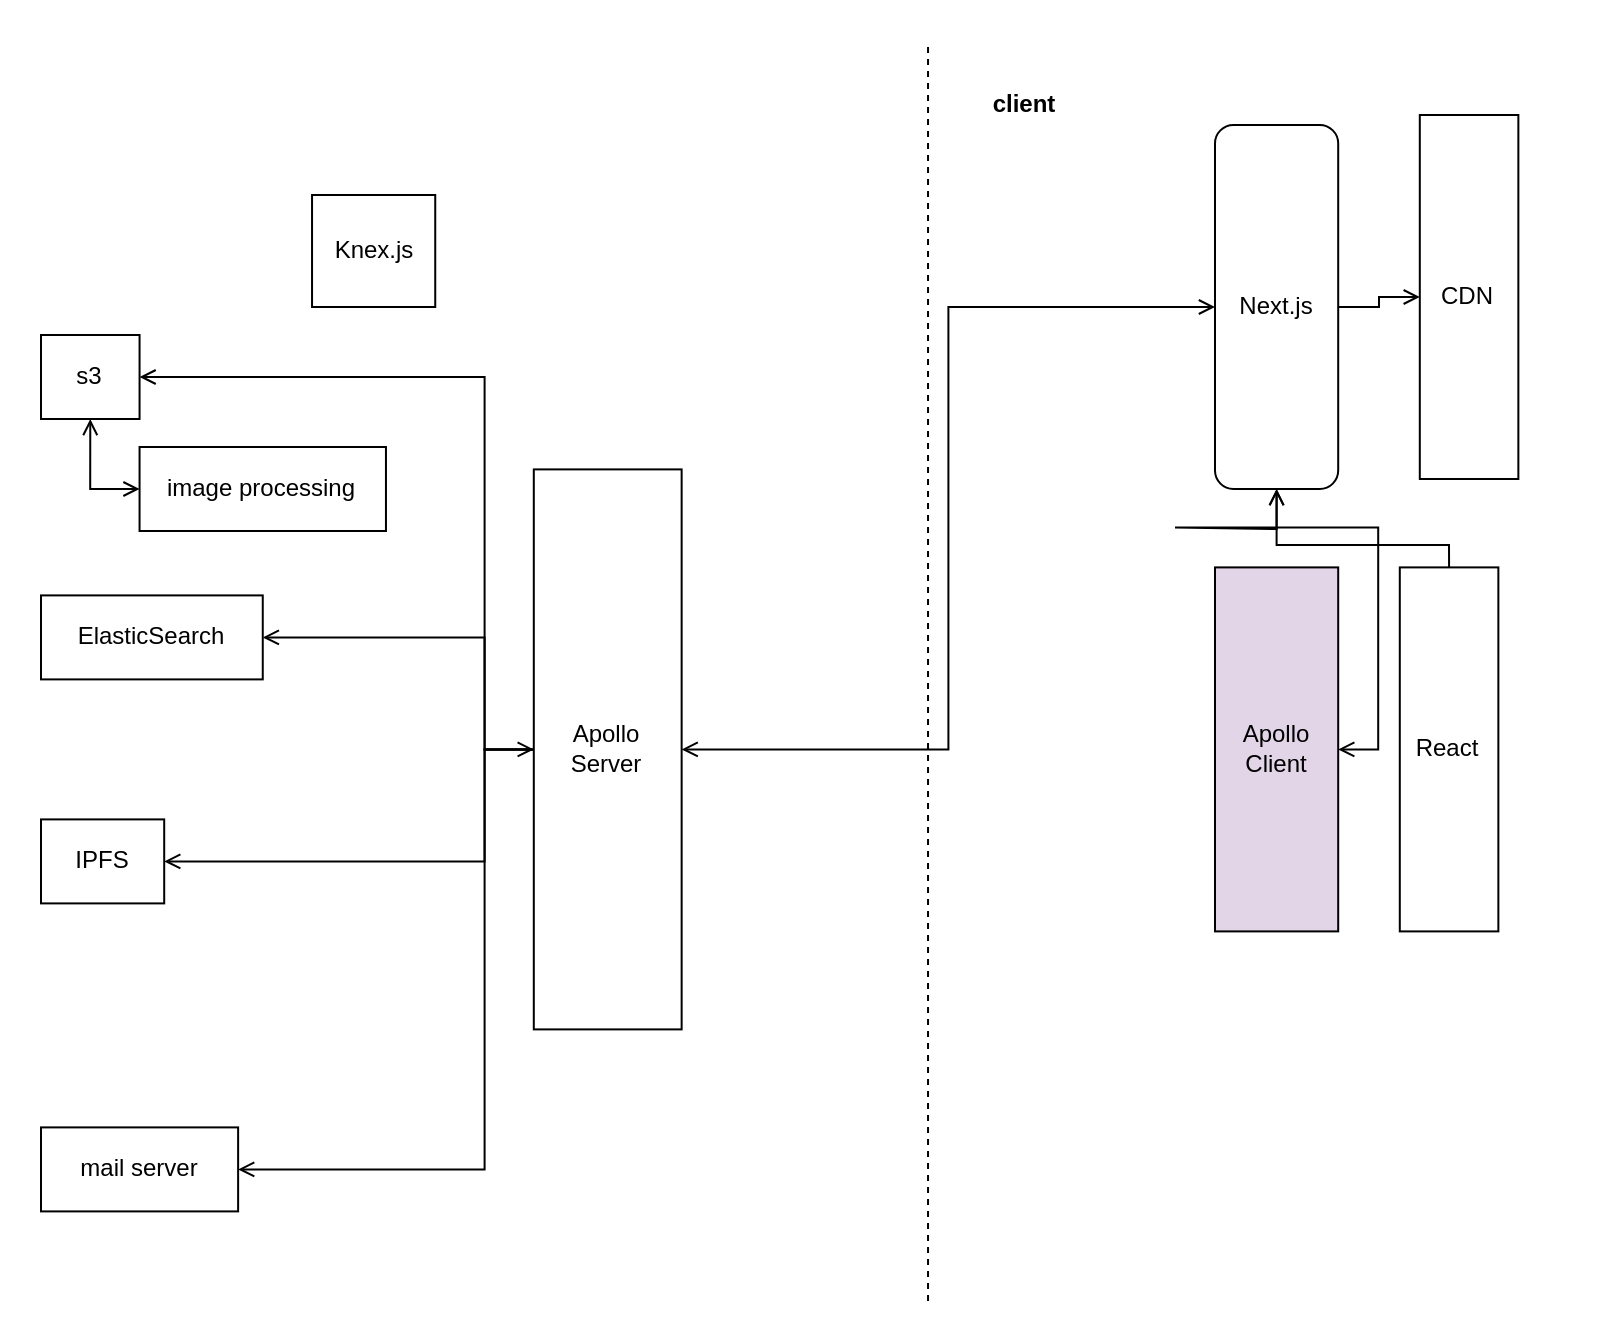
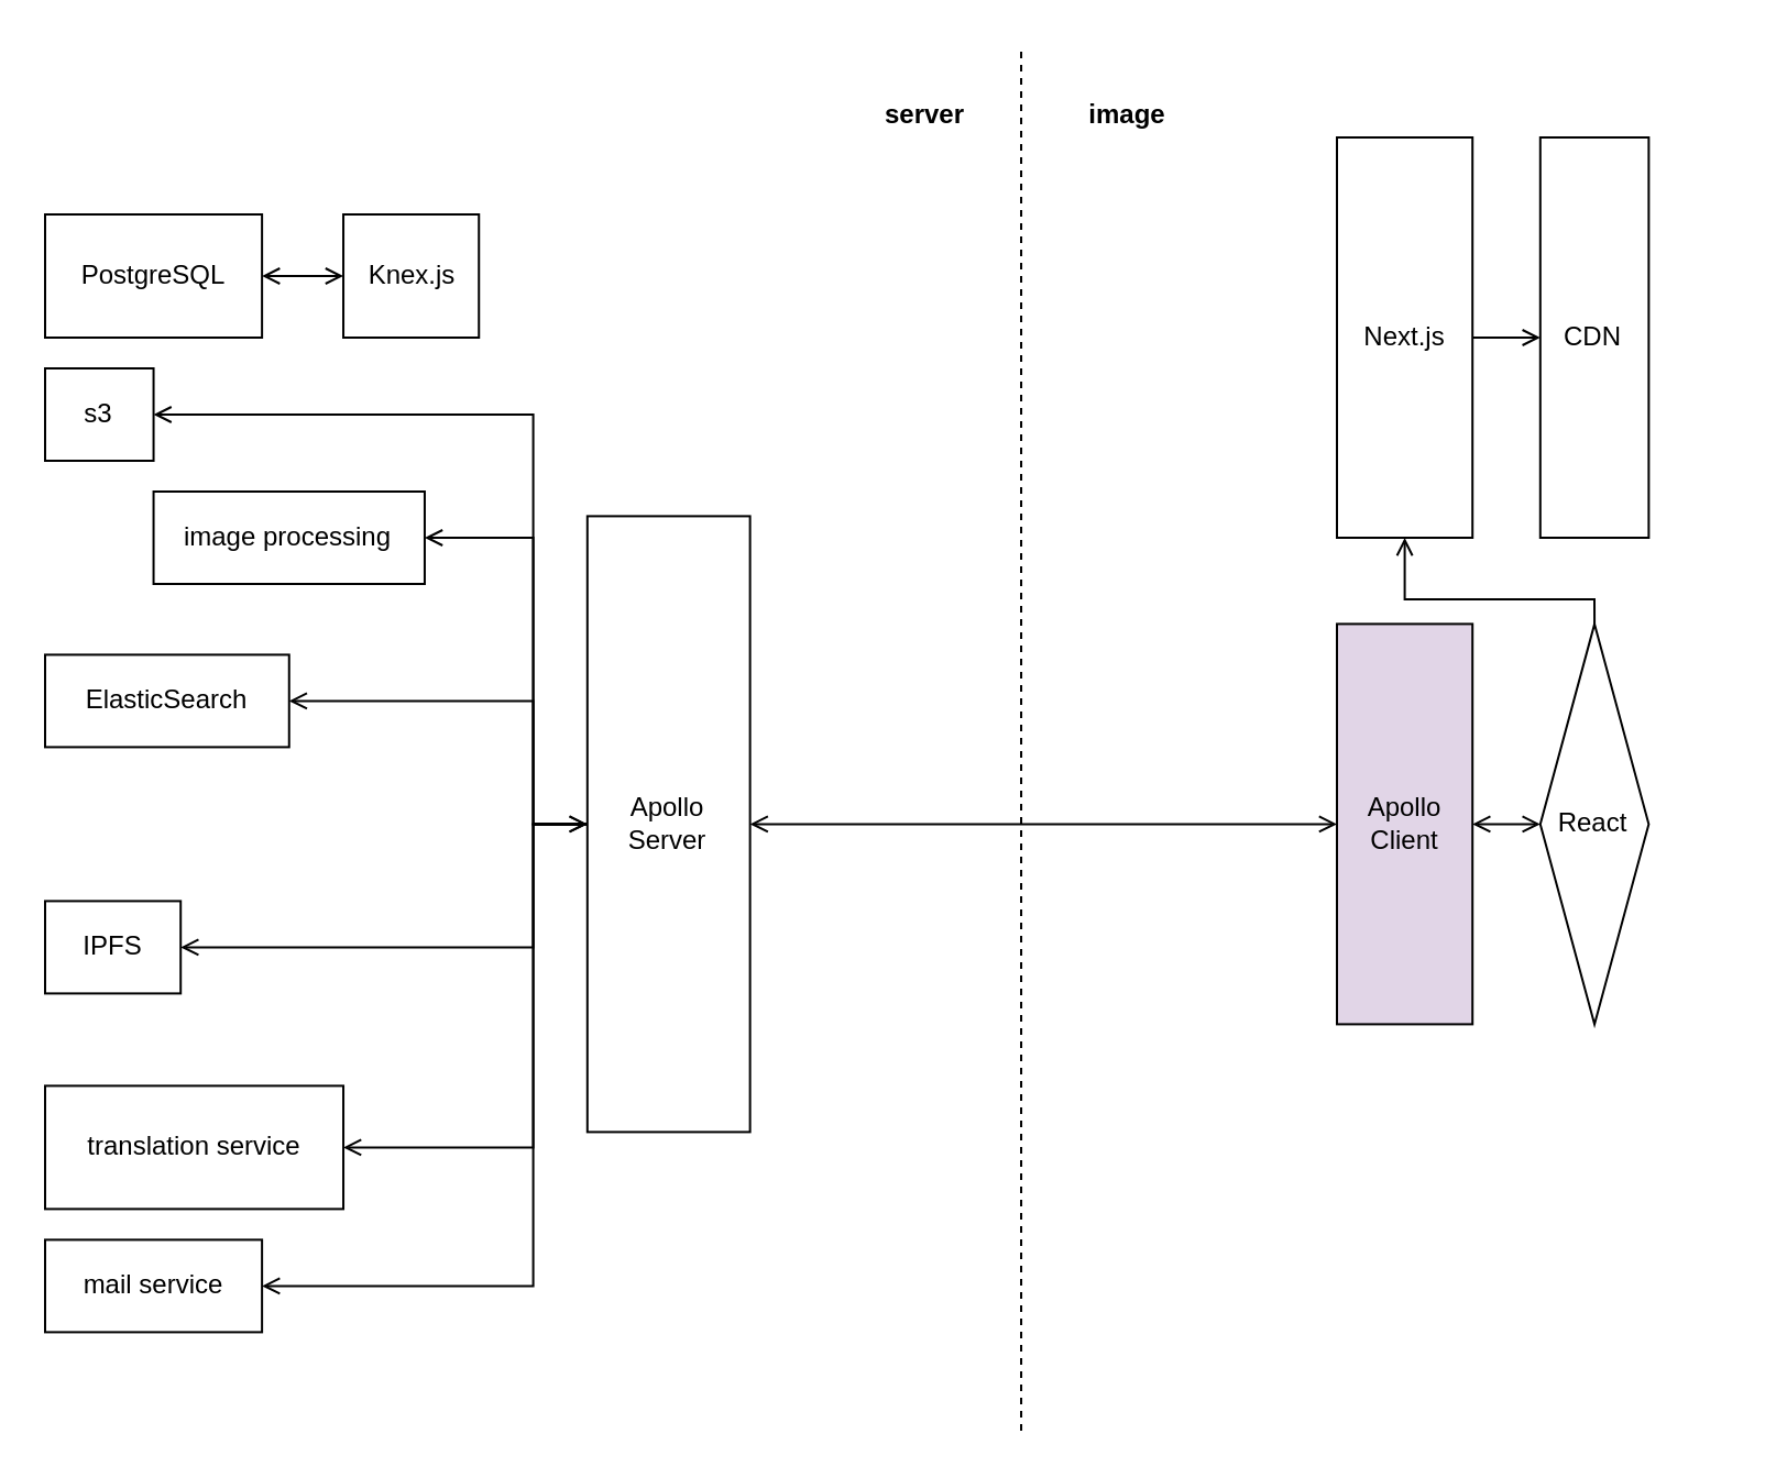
  <mxCell id="0" />
  <mxCell id="1" parent="0" />
  <mxCell id="2" value="" style="group" vertex="1" connectable="0" parent="1"><mxGeometry x="20" y="20" width="770" height="630" as="geometry" /></mxCell>
  <mxCell id="3" value="Apollo Server" style="rounded=0;whiteSpace=wrap;html=1;" vertex="1" parent="2"><mxGeometry x="246.4" y="214.2" width="73.92" height="280" as="geometry" /></mxCell>
+ <mxCell id="4" style="edgeStyle=orthogonalEdgeStyle;rounded=0;orthogonalLoop=1;jettySize=auto;html=1;entryX=0;entryY=0.5;entryDx=0;entryDy=0;startArrow=open;startFill=0;endArrow=none;endFill=0;" edge="1" parent="2" source="5" target="3"><mxGeometry relative="1" as="geometry"><Array as="points"><mxPoint x="221.76" y="501.2" /><mxPoint x="221.76" y="354.2" /></Array></mxGeometry></mxCell>
+ <mxCell id="5" value="translation service" style="rounded=0;whiteSpace=wrap;html=1;" vertex="1" parent="2"><mxGeometry y="473.2" width="135.52" height="56" as="geometry" /></mxCell>
+ <mxCell id="6" style="edgeStyle=orthogonalEdgeStyle;rounded=0;orthogonalLoop=1;jettySize=auto;html=1;exitX=1;exitY=0.5;exitDx=0;exitDy=0;entryX=0;entryY=0.5;entryDx=0;entryDy=0;startArrow=open;startFill=0;endArrow=open;endFill=0;" edge="1" parent="2" source="7" target="3"><mxGeometry relative="1" as="geometry"><Array as="points"><mxPoint x="221.76" y="224" /><mxPoint x="221.76" y="354.2" /></Array></mxGeometry></mxCell>
  <mxCell id="7" value="image processing" style="rounded=0;whiteSpace=wrap;html=1;" vertex="1" parent="2"><mxGeometry x="49.28" y="203" width="123.2" height="42" as="geometry" /></mxCell>
  <mxCell id="8" style="edgeStyle=orthogonalEdgeStyle;rounded=0;orthogonalLoop=1;jettySize=auto;html=1;entryX=0;entryY=0.5;entryDx=0;entryDy=0;startArrow=open;startFill=0;endArrow=none;endFill=0;" edge="1" parent="2" source="9" target="3"><mxGeometry relative="1" as="geometry"><Array as="points"><mxPoint x="221.76" y="298.2" /><mxPoint x="221.76" y="354.2" /></Array></mxGeometry></mxCell>
  <mxCell id="9" value="ElasticSearch" style="rounded=0;whiteSpace=wrap;html=1;" vertex="1" parent="2"><mxGeometry y="277.2" width="110.88" height="42" as="geometry" /></mxCell>
  <mxCell id="10" style="edgeStyle=orthogonalEdgeStyle;rounded=0;orthogonalLoop=1;jettySize=auto;html=1;exitX=1;exitY=0.5;exitDx=0;exitDy=0;entryX=0;entryY=0.5;entryDx=0;entryDy=0;startArrow=open;startFill=0;endArrow=none;endFill=0;" edge="1" parent="2" source="11" target="3"><mxGeometry relative="1" as="geometry"><Array as="points"><mxPoint x="221.76" y="410.2" /><mxPoint x="221.76" y="354.2" /></Array></mxGeometry></mxCell>
  <mxCell id="11" value="IPFS" style="rounded=0;whiteSpace=wrap;html=1;" vertex="1" parent="2"><mxGeometry y="389.2" width="61.6" height="42" as="geometry" /></mxCell>
- <mxCell id="12" style="edgeStyle=orthogonalEdgeStyle;rounded=0;orthogonalLoop=1;jettySize=auto;html=1;exitX=0.5;exitY=1;exitDx=0;exitDy=0;entryX=0;entryY=0.5;entryDx=0;entryDy=0;startArrow=open;startFill=0;endArrow=open;endFill=0;" edge="1" parent="2" source="14" target="7"><mxGeometry relative="1" as="geometry"><Array as="points"><mxPoint x="24.64" y="224" /></Array></mxGeometry></mxCell>
  <mxCell id="13" style="edgeStyle=orthogonalEdgeStyle;rounded=0;orthogonalLoop=1;jettySize=auto;html=1;entryX=0;entryY=0.5;entryDx=0;entryDy=0;startArrow=open;startFill=0;endArrow=open;endFill=0;" edge="1" parent="2" source="14" target="3"><mxGeometry relative="1" as="geometry"><Array as="points"><mxPoint x="221.76" y="168" /><mxPoint x="221.76" y="354.2" /></Array></mxGeometry></mxCell>
  <mxCell id="14" value="s3" style="rounded=0;whiteSpace=wrap;html=1;" vertex="1" parent="2"><mxGeometry y="147" width="49.28" height="42" as="geometry" /></mxCell>
+ <mxCell id="15" value="PostgreSQL" style="rounded=0;whiteSpace=wrap;html=1;" vertex="1" parent="2"><mxGeometry y="77" width="98.56" height="56" as="geometry" /></mxCell>
  <mxCell id="16" style="edgeStyle=orthogonalEdgeStyle;rounded=0;orthogonalLoop=1;jettySize=auto;html=1;exitX=1;exitY=0.5;exitDx=0;exitDy=0;entryX=0;entryY=0.5;entryDx=0;entryDy=0;startArrow=open;startFill=0;endArrow=none;endFill=0;" edge="1" parent="2" source="17" target="3"><mxGeometry relative="1" as="geometry"><Array as="points"><mxPoint x="221.76" y="564.2" /><mxPoint x="221.76" y="354.2" /></Array></mxGeometry></mxCell>
- <mxCell id="17" value="mail server" style="rounded=0;whiteSpace=wrap;html=1;" vertex="1" parent="2"><mxGeometry y="543.2" width="98.56" height="42" as="geometry" /></mxCell>
+ <mxCell id="17" value="mail service" style="rounded=0;whiteSpace=wrap;html=1;" vertex="1" parent="2"><mxGeometry y="543.2" width="98.56" height="42" as="geometry" /></mxCell>
  <mxCell id="18" value="Knex.js" style="rounded=0;whiteSpace=wrap;html=1;" vertex="1" parent="2"><mxGeometry x="135.52" y="77" width="61.6" height="56" as="geometry" /></mxCell>
+ <mxCell id="19" style="edgeStyle=orthogonalEdgeStyle;rounded=0;orthogonalLoop=1;jettySize=auto;html=1;exitX=1;exitY=0.5;exitDx=0;exitDy=0;entryX=0;entryY=0.5;entryDx=0;entryDy=0;startArrow=open;startFill=0;endArrow=open;endFill=0;" edge="1" parent="2" source="15" target="18"><mxGeometry relative="1" as="geometry" /></mxCell>
  <mxCell id="20" value="Apollo Client" style="rounded=0;whiteSpace=wrap;html=1;fillColor=#e1d5e7;" vertex="1" parent="2"><mxGeometry x="587.0" y="263.2" width="61.6" height="182" as="geometry" /></mxCell>
- <mxCell id="21" style="edgeStyle=orthogonalEdgeStyle;rounded=0;orthogonalLoop=1;jettySize=auto;html=1;startArrow=open;startFill=0;endArrow=open;endFill=0;" edge="1" parent="2" source="3" target="22"><mxGeometry relative="1" as="geometry" /></mxCell>
- <mxCell id="22" value="Next.js" style="whiteSpace=wrap;html=1;rounded=1;" vertex="1" parent="2"><mxGeometry x="587.0" y="42" width="61.6" height="182" as="geometry" /></mxCell>
+ <mxCell id="21" style="edgeStyle=orthogonalEdgeStyle;rounded=0;orthogonalLoop=1;jettySize=auto;html=1;entryX=0;entryY=0.5;entryDx=0;entryDy=0;startArrow=open;startFill=0;endArrow=open;endFill=0;" edge="1" parent="2" source="3" target="20"><mxGeometry relative="1" as="geometry" /></mxCell>
+ <mxCell id="22" value="Next.js" style="rounded=0;whiteSpace=wrap;html=1;" vertex="1" parent="2"><mxGeometry x="587.0" y="42" width="61.6" height="182" as="geometry" /></mxCell>
  <mxCell id="23" style="edgeStyle=orthogonalEdgeStyle;rounded=0;orthogonalLoop=1;jettySize=auto;html=1;exitX=0.5;exitY=0;exitDx=0;exitDy=0;entryX=0.5;entryY=1;entryDx=0;entryDy=0;startArrow=none;startFill=0;endArrow=open;endFill=0;" edge="1" parent="2" source="24" target="22"><mxGeometry relative="1" as="geometry"><Array as="points"><mxPoint x="704.04" y="252" /><mxPoint x="617.8" y="252" /></Array></mxGeometry></mxCell>
- <mxCell id="24" value="React" style="rounded=0;whiteSpace=wrap;html=1;" vertex="1" parent="2"><mxGeometry x="679.4" y="263.2" width="49.28" height="182" as="geometry" /></mxCell>
- <mxCell id="25" style="edgeStyle=orthogonalEdgeStyle;rounded=0;orthogonalLoop=1;jettySize=auto;html=1;exitX=1;exitY=0.5;exitDx=0;exitDy=0;startArrow=open;startFill=0;endArrow=open;endFill=0;" edge="1" parent="2" source="20" target="22"><mxGeometry relative="1" as="geometry" /></mxCell>
- <mxCell id="26" value="CDN" style="rounded=0;whiteSpace=wrap;html=1;" vertex="1" parent="2"><mxGeometry x="689.4" y="37" width="49.28" height="182" as="geometry" /></mxCell>
+ <mxCell id="24" value="React" style="rhombus;whiteSpace=wrap;html=1;" vertex="1" parent="2"><mxGeometry x="679.4" y="263.2" width="49.28" height="182" as="geometry" /></mxCell>
+ <mxCell id="25" style="edgeStyle=orthogonalEdgeStyle;rounded=0;orthogonalLoop=1;jettySize=auto;html=1;exitX=1;exitY=0.5;exitDx=0;exitDy=0;entryX=0;entryY=0.5;entryDx=0;entryDy=0;startArrow=open;startFill=0;endArrow=open;endFill=0;" edge="1" parent="2" source="20" target="24"><mxGeometry relative="1" as="geometry" /></mxCell>
+ <mxCell id="26" value="CDN" style="rounded=0;whiteSpace=wrap;html=1;" vertex="1" parent="2"><mxGeometry x="679.4" y="42" width="49.28" height="182" as="geometry" /></mxCell>
  <mxCell id="27" style="edgeStyle=orthogonalEdgeStyle;rounded=0;orthogonalLoop=1;jettySize=auto;html=1;startArrow=none;startFill=0;endArrow=open;endFill=0;" edge="1" parent="2" source="22" target="26"><mxGeometry relative="1" as="geometry" /></mxCell>
  <mxCell id="28" value="" style="endArrow=none;html=1;dashed=1;" edge="1" parent="2"><mxGeometry width="50" height="50" relative="1" as="geometry"><mxPoint x="443.52" y="630" as="sourcePoint" /><mxPoint x="443.52" as="targetPoint" /></mxGeometry></mxCell>
- <mxCell id="30" value="client" style="text;html=1;strokeColor=none;fillColor=none;align=center;verticalAlign=middle;whiteSpace=wrap;rounded=0;fontStyle=1" vertex="1" parent="2"><mxGeometry x="472" y="22" width="40" height="20" as="geometry" /></mxCell>
+ <mxCell id="29" value="server" style="text;html=1;strokeColor=none;fillColor=none;align=center;verticalAlign=middle;whiteSpace=wrap;rounded=0;fontStyle=1" vertex="1" parent="2"><mxGeometry x="380" y="22" width="40" height="20" as="geometry" /></mxCell>
+ <mxCell id="30" value="image" style="text;html=1;strokeColor=none;fillColor=none;align=center;verticalAlign=middle;whiteSpace=wrap;rounded=0;fontStyle=1" vertex="1" parent="2"><mxGeometry x="472" y="22" width="40" height="20" as="geometry" /></mxCell>
